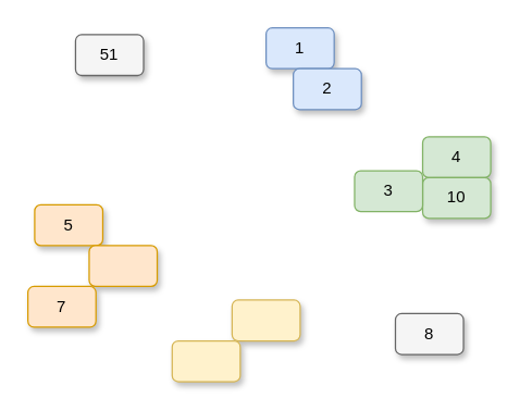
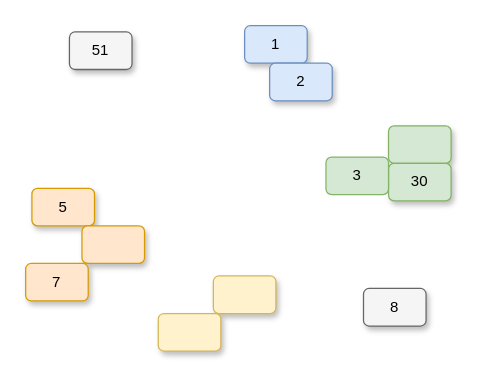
  <mxCell id="0" />
  <mxCell id="1" parent="0" />
  <mxCell id="2" value="" style="rounded=1;whiteSpace=wrap;html=1;fillColor=#dae8fc;strokeColor=#6c8ebf;shadow=1;glass=0;sketch=0;" vertex="1" parent="1"><mxGeometry x="195" y="20" width="50" height="30" as="geometry" /></mxCell>
  <mxCell id="3" value="1" style="text;html=1;align=center;verticalAlign=middle;whiteSpace=wrap;rounded=0;shadow=1;glass=0;sketch=0;" vertex="1" parent="1"><mxGeometry x="200" y="25" width="40" height="20" as="geometry" /></mxCell>
  <mxCell id="4" value="" style="rounded=1;whiteSpace=wrap;html=1;fillColor=#d5e8d4;strokeColor=#82b366;shadow=1;glass=0;sketch=0;" vertex="1" parent="1"><mxGeometry x="310" y="100" width="50" height="30" as="geometry" /></mxCell>
- <mxCell id="5" value="4" style="text;html=1;align=center;verticalAlign=middle;whiteSpace=wrap;rounded=0;shadow=1;glass=0;sketch=0;" vertex="1" parent="1"><mxGeometry x="315" y="105" width="40" height="20" as="geometry" /></mxCell>
  <mxCell id="6" value="" style="rounded=1;whiteSpace=wrap;html=1;fillColor=#ffe6cc;strokeColor=#d79b00;shadow=1;glass=0;sketch=0;" vertex="1" parent="1"><mxGeometry x="25" y="150" width="50" height="30" as="geometry" /></mxCell>
  <mxCell id="7" value="5" style="text;html=1;align=center;verticalAlign=middle;whiteSpace=wrap;rounded=0;shadow=1;glass=0;sketch=0;" vertex="1" parent="1"><mxGeometry x="30" y="155" width="40" height="20" as="geometry" /></mxCell>
  <mxCell id="8" value="" style="rounded=1;whiteSpace=wrap;html=1;fillColor=#ffe6cc;strokeColor=#d79b00;shadow=1;glass=0;sketch=0;" vertex="1" parent="1"><mxGeometry x="65" y="180" width="50" height="30" as="geometry" /></mxCell>
  <mxCell id="9" value="" style="rounded=1;whiteSpace=wrap;html=1;fillColor=#fff2cc;strokeColor=#d6b656;shadow=1;glass=0;sketch=0;" vertex="1" parent="1"><mxGeometry x="170" y="220" width="50" height="30" as="geometry" /></mxCell>
  <mxCell id="10" value="" style="rounded=1;whiteSpace=wrap;html=1;fillColor=#dae8fc;strokeColor=#6c8ebf;shadow=1;glass=0;sketch=0;" vertex="1" parent="1"><mxGeometry x="215" y="50" width="50" height="30" as="geometry" /></mxCell>
  <mxCell id="11" value="2" style="text;html=1;align=center;verticalAlign=middle;whiteSpace=wrap;rounded=0;shadow=1;glass=0;sketch=0;" vertex="1" parent="1"><mxGeometry x="220" y="55" width="40" height="20" as="geometry" /></mxCell>
  <mxCell id="12" value="" style="rounded=1;whiteSpace=wrap;html=1;fillColor=#d5e8d4;strokeColor=#82b366;shadow=1;glass=0;sketch=0;" vertex="1" parent="1"><mxGeometry x="310" y="130" width="50" height="30" as="geometry" /></mxCell>
- <mxCell id="13" value="10" style="text;html=1;align=center;verticalAlign=middle;whiteSpace=wrap;rounded=0;shadow=1;glass=0;sketch=0;" vertex="1" parent="1"><mxGeometry x="315" y="135" width="40" height="20" as="geometry" /></mxCell>
+ <mxCell id="13" value="30" style="text;html=1;align=center;verticalAlign=middle;whiteSpace=wrap;rounded=0;shadow=1;glass=0;sketch=0;" vertex="1" parent="1"><mxGeometry x="315" y="135" width="40" height="20" as="geometry" /></mxCell>
  <mxCell id="14" value="" style="rounded=1;whiteSpace=wrap;html=1;fillColor=#f5f5f5;strokeColor=#666666;fontColor=#333333;shadow=1;glass=0;sketch=0;" vertex="1" parent="1"><mxGeometry x="290" y="230" width="50" height="30" as="geometry" /></mxCell>
  <mxCell id="15" value="8" style="text;html=1;strokeColor=none;fillColor=none;align=center;verticalAlign=middle;whiteSpace=wrap;rounded=0;shadow=1;glass=0;sketch=0;" vertex="1" parent="1"><mxGeometry x="295" y="235" width="40" height="20" as="geometry" /></mxCell>
  <mxCell id="16" value="" style="rounded=1;whiteSpace=wrap;html=1;fillColor=#d5e8d4;strokeColor=#82b366;shadow=0;glass=0;sketch=0;" vertex="1" parent="1"><mxGeometry x="260" y="125" width="50" height="30" as="geometry" /></mxCell>
  <mxCell id="17" value="3" style="text;html=1;align=center;verticalAlign=middle;whiteSpace=wrap;rounded=0;shadow=0;glass=0;sketch=0;" vertex="1" parent="1"><mxGeometry x="265" y="130" width="40" height="20" as="geometry" /></mxCell>
  <mxCell id="18" value="" style="rounded=1;whiteSpace=wrap;html=1;fillColor=#ffe6cc;strokeColor=#d79b00;shadow=1;glass=0;sketch=0;" vertex="1" parent="1"><mxGeometry x="20" y="210" width="50" height="30" as="geometry" /></mxCell>
  <mxCell id="19" value="7" style="text;html=1;align=center;verticalAlign=middle;whiteSpace=wrap;rounded=0;shadow=1;glass=0;sketch=0;" vertex="1" parent="1"><mxGeometry x="25" y="215" width="40" height="20" as="geometry" /></mxCell>
  <mxCell id="20" value="" style="rounded=1;whiteSpace=wrap;html=1;fillColor=#f5f5f5;strokeColor=#666666;fontColor=#333333;shadow=1;glass=0;sketch=0;" vertex="1" parent="1"><mxGeometry x="55" y="25" width="50" height="30" as="geometry" /></mxCell>
  <mxCell id="21" value="51" style="text;html=1;strokeColor=none;fillColor=none;align=center;verticalAlign=middle;whiteSpace=wrap;rounded=0;shadow=1;glass=0;sketch=0;" vertex="1" parent="1"><mxGeometry x="60" y="30" width="40" height="20" as="geometry" /></mxCell>
  <mxCell id="22" value="" style="rounded=1;whiteSpace=wrap;html=1;fillColor=#fff2cc;strokeColor=#d6b656;shadow=1;glass=0;sketch=0;" vertex="1" parent="1"><mxGeometry x="126" y="250" width="50" height="30" as="geometry" /></mxCell>
